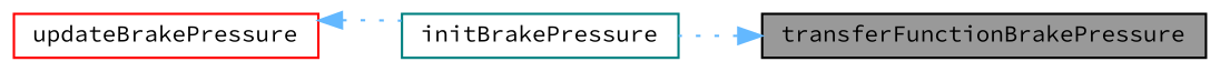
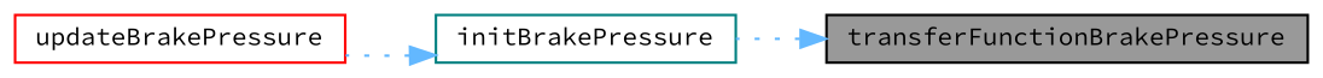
  digraph {
    fontname="Source Code Pro"
    rankdir=RL
    node [fillcolor=white fontname="Source Code Pro" fontsize=10 shape=box style=filled]
    edge [color=steelblue1 dir=back fontname="Source Code Pro" fontsize=10 labelfontname=Helvetica labelfontsize=10 style=dotted]
    n1 [color=black fillcolor=grey60 fontcolor=black height=0.2 label=transferFunctionBrakePressure width=0.4]
    n2 [color=teal height=0.2 label=initBrakePressure width=0.4]
    n3 [color=red height=0.2 label=updateBrakePressure width=0.4]
    n1 -> n2
-   n3 -> n2
+   n2 -> n3
  }
